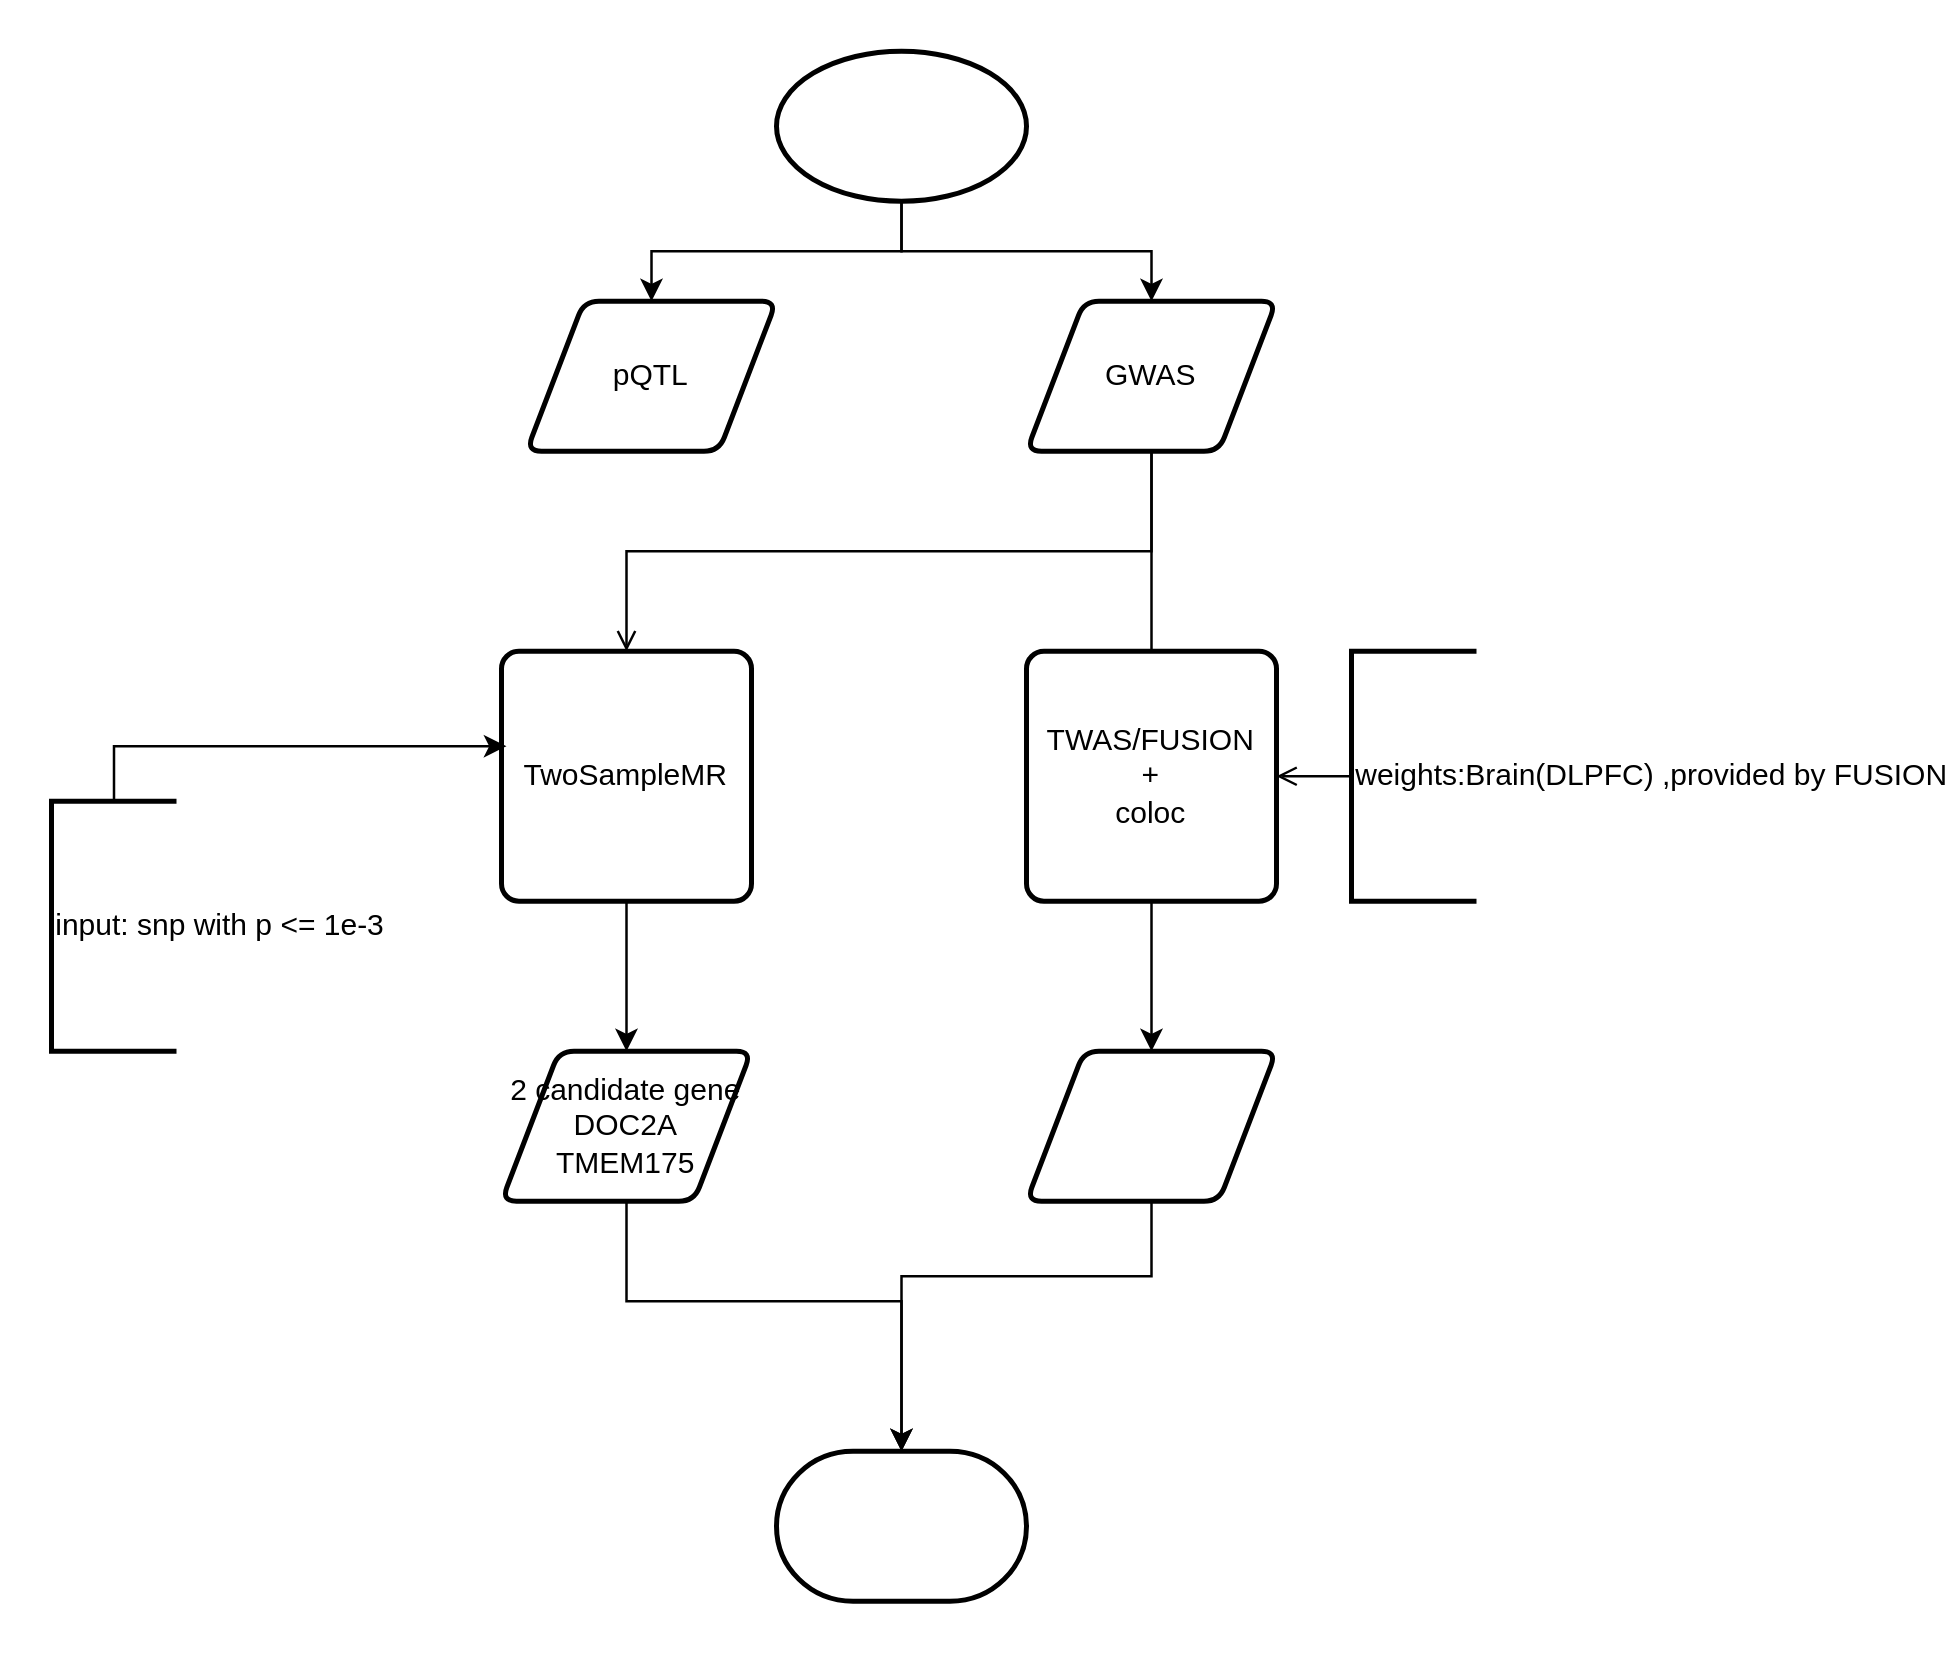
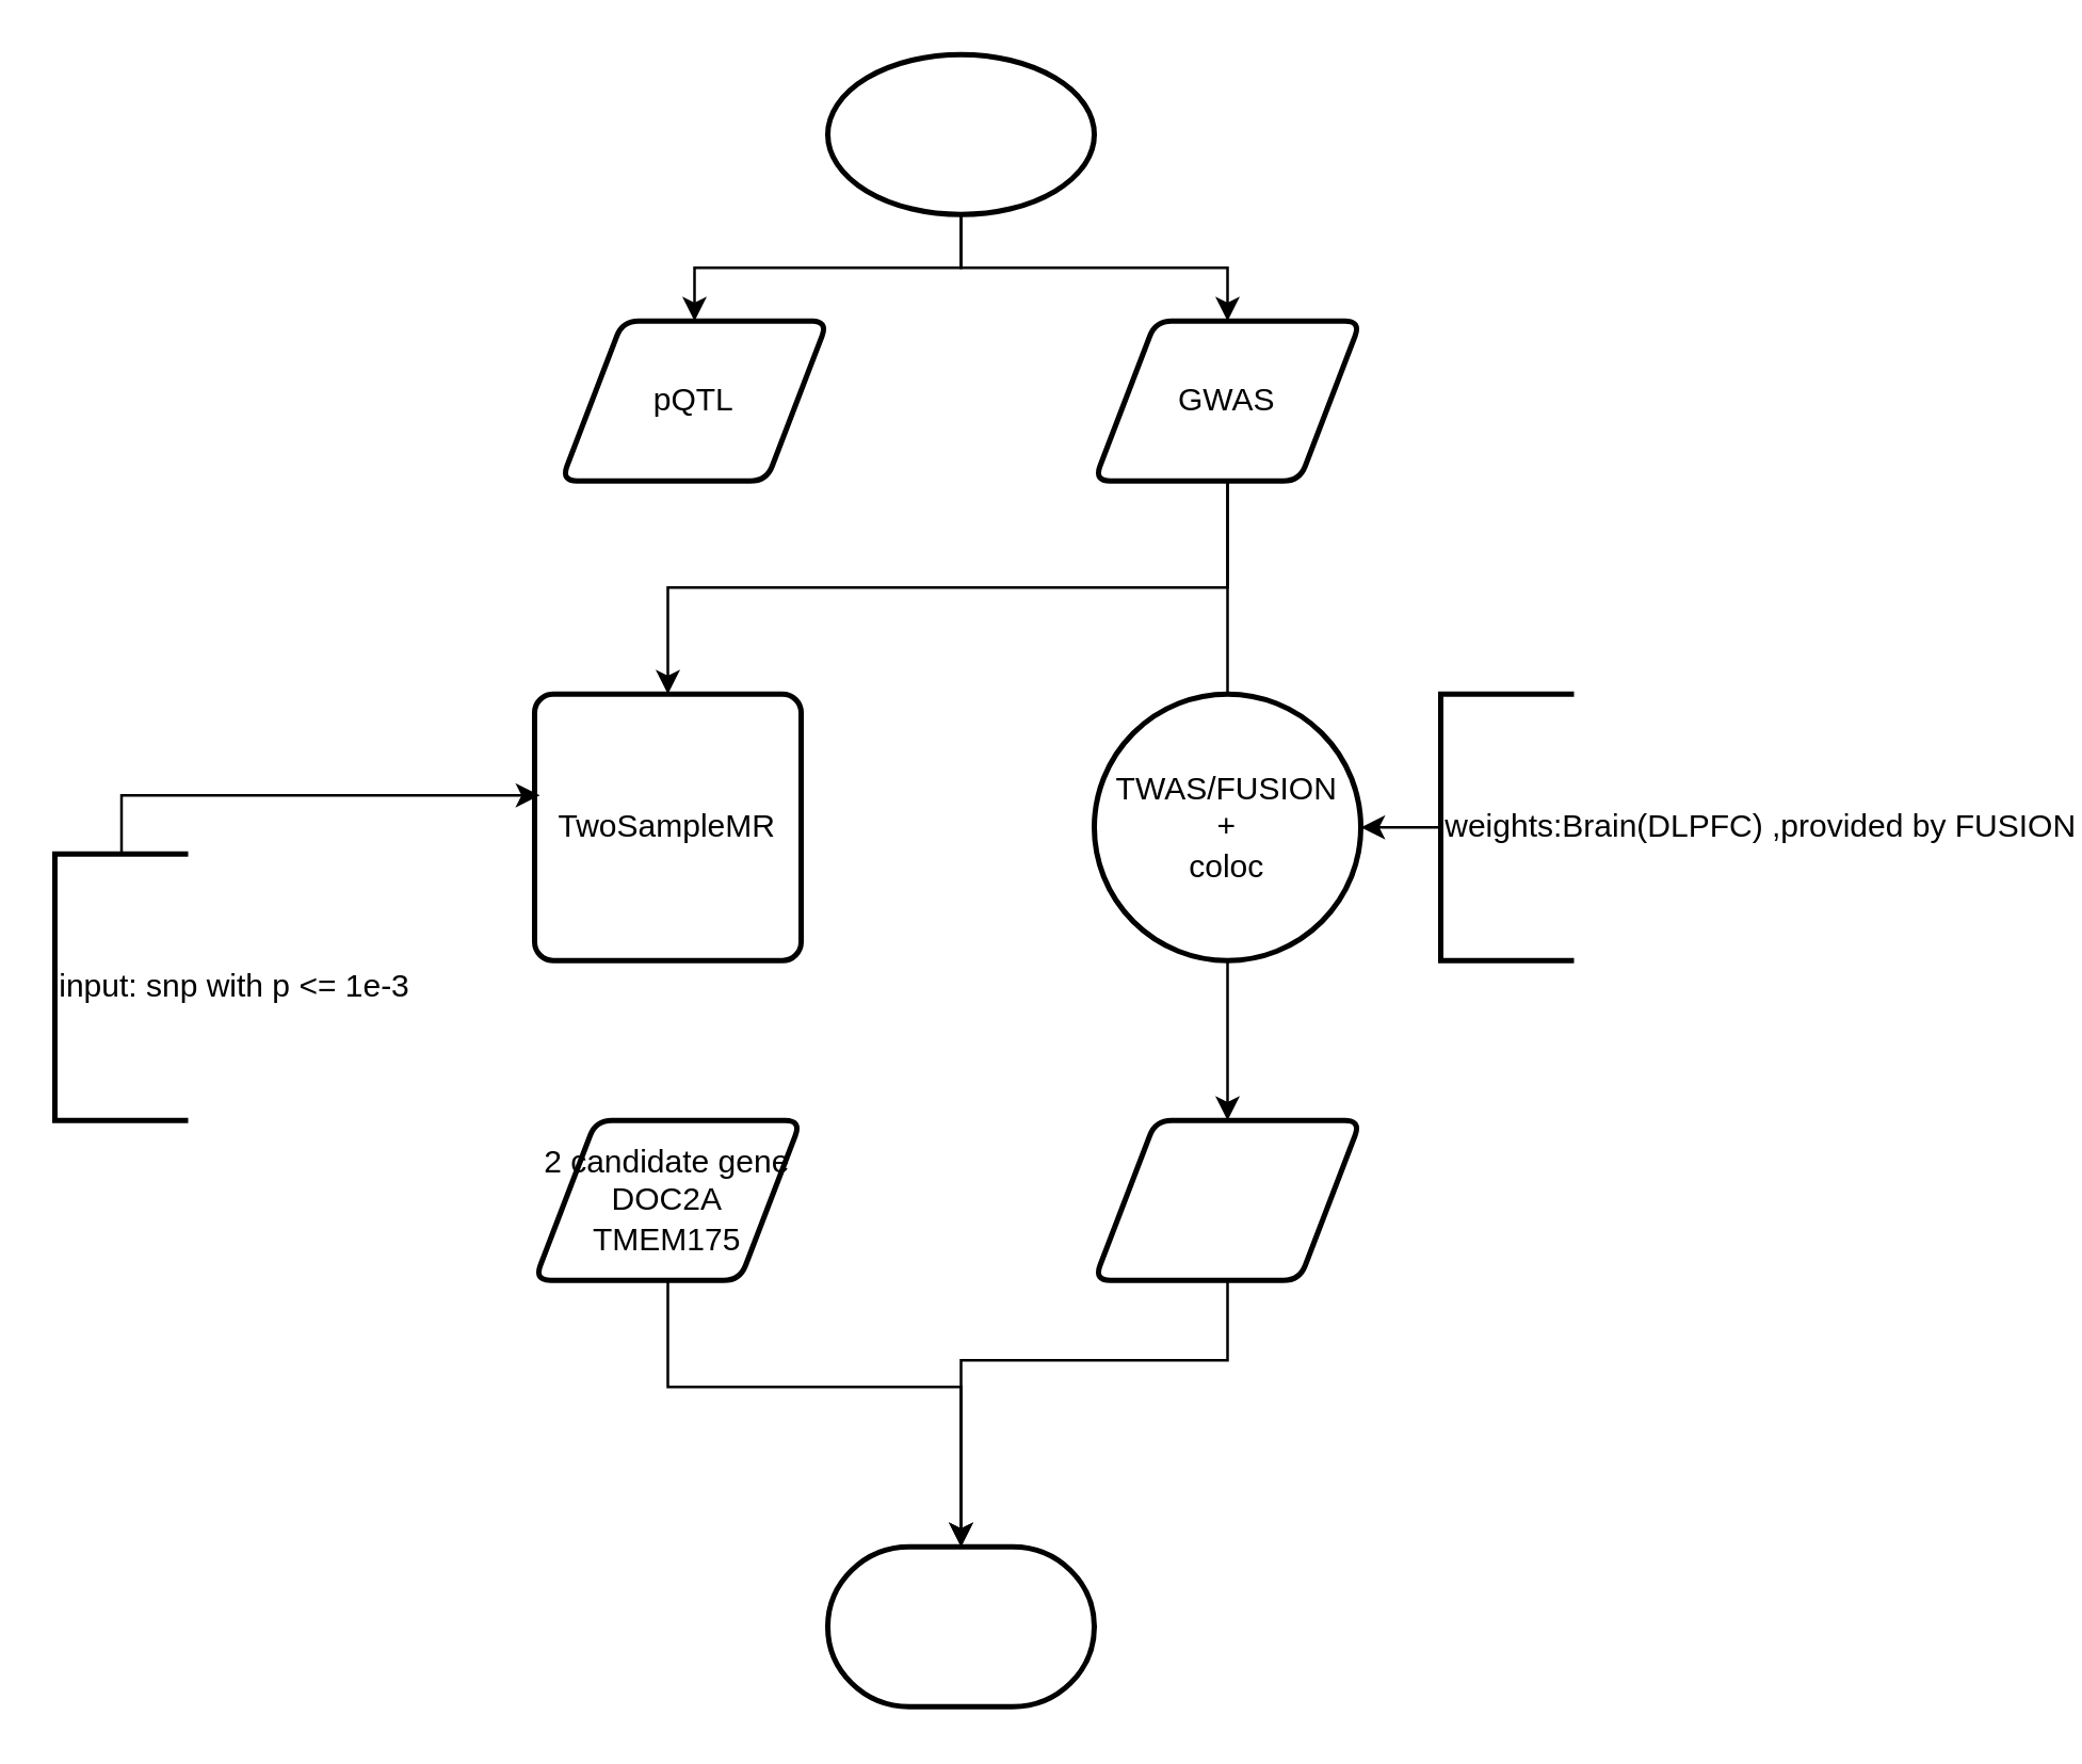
  <mxCell id="0" />
  <mxCell id="1" parent="0" />
  <mxCell id="2" style="edgeStyle=orthogonalEdgeStyle;rounded=0;orthogonalLoop=1;jettySize=auto;html=1;" edge="1" parent="1" source="4" target="5"><mxGeometry relative="1" as="geometry" /></mxCell>
  <mxCell id="3" style="edgeStyle=orthogonalEdgeStyle;rounded=0;orthogonalLoop=1;jettySize=auto;html=1;" edge="1" parent="1" source="4" target="8"><mxGeometry relative="1" as="geometry" /></mxCell>
  <mxCell id="4" value="" style="strokeWidth=2;html=1;shape=mxgraph.flowchart.start_1;whiteSpace=wrap;" vertex="1" parent="1"><mxGeometry x="310" y="20" width="100" height="60" as="geometry" /></mxCell>
  <mxCell id="5" value="pQTL" style="shape=parallelogram;html=1;strokeWidth=2;perimeter=parallelogramPerimeter;whiteSpace=wrap;rounded=1;arcSize=12;size=0.23;" vertex="1" parent="1"><mxGeometry x="210" y="120" width="100" height="60" as="geometry" /></mxCell>
  <mxCell id="6" style="edgeStyle=orthogonalEdgeStyle;rounded=0;orthogonalLoop=1;jettySize=auto;html=1;entryX=0.5;entryY=0;entryDx=0;entryDy=0;endArrow=none;" edge="1" parent="1" source="8" target="12"><mxGeometry relative="1" as="geometry" /></mxCell>
- <mxCell id="7" style="edgeStyle=orthogonalEdgeStyle;rounded=0;orthogonalLoop=1;jettySize=auto;html=1;entryX=0.5;entryY=0;entryDx=0;entryDy=0;exitX=0.5;exitY=1;exitDx=0;exitDy=0;endArrow=open;" edge="1" parent="1" source="8" target="16"><mxGeometry relative="1" as="geometry"><mxPoint x="330" y="230" as="targetPoint" /><Array as="points"><mxPoint x="460" y="220" /><mxPoint x="250" y="220" /></Array></mxGeometry></mxCell>
+ <mxCell id="7" style="edgeStyle=orthogonalEdgeStyle;rounded=0;orthogonalLoop=1;jettySize=auto;html=1;entryX=0.5;entryY=0;entryDx=0;entryDy=0;exitX=0.5;exitY=1;exitDx=0;exitDy=0;" edge="1" parent="1" source="8" target="16"><mxGeometry relative="1" as="geometry"><mxPoint x="330" y="230" as="targetPoint" /><Array as="points"><mxPoint x="460" y="220" /><mxPoint x="250" y="220" /></Array></mxGeometry></mxCell>
  <mxCell id="8" value="GWAS" style="shape=parallelogram;html=1;strokeWidth=2;perimeter=parallelogramPerimeter;whiteSpace=wrap;rounded=1;arcSize=12;size=0.23;" vertex="1" parent="1"><mxGeometry x="410" y="120" width="100" height="60" as="geometry" /></mxCell>
  <mxCell id="9" style="edgeStyle=orthogonalEdgeStyle;rounded=0;orthogonalLoop=1;jettySize=auto;html=1;entryX=0.5;entryY=0;entryDx=0;entryDy=0;entryPerimeter=0;" edge="1" parent="1" source="10" target="21"><mxGeometry relative="1" as="geometry"><mxPoint x="360" y="580" as="targetPoint" /><Array as="points"><mxPoint x="460" y="510" /><mxPoint x="360" y="510" /></Array></mxGeometry></mxCell>
  <mxCell id="10" value="" style="shape=parallelogram;html=1;strokeWidth=2;perimeter=parallelogramPerimeter;whiteSpace=wrap;rounded=1;arcSize=12;size=0.23;" vertex="1" parent="1"><mxGeometry x="410" y="420" width="100" height="60" as="geometry" /></mxCell>
  <mxCell id="11" style="edgeStyle=orthogonalEdgeStyle;rounded=0;orthogonalLoop=1;jettySize=auto;html=1;entryX=0.5;entryY=0;entryDx=0;entryDy=0;" edge="1" parent="1" source="12" target="10"><mxGeometry relative="1" as="geometry" /></mxCell>
- <mxCell id="12" value="TWAS/FUSION&lt;br&gt;+&lt;br&gt;coloc" style="rounded=1;whiteSpace=wrap;html=1;absoluteArcSize=1;arcSize=14;strokeWidth=2;" vertex="1" parent="1"><mxGeometry x="410" y="260" width="100" height="100" as="geometry" /></mxCell>
- <mxCell id="13" style="edgeStyle=orthogonalEdgeStyle;rounded=0;orthogonalLoop=1;jettySize=auto;html=1;entryX=1;entryY=0.5;entryDx=0;entryDy=0;endArrow=open;" edge="1" parent="1" source="14" target="12"><mxGeometry relative="1" as="geometry" /></mxCell>
+ <mxCell id="12" value="TWAS/FUSION&lt;br&gt;+&lt;br&gt;coloc" style="ellipse;whiteSpace=wrap;html=1;absoluteArcSize=1;arcSize=14;strokeWidth=2;" vertex="1" parent="1"><mxGeometry x="410" y="260" width="100" height="100" as="geometry" /></mxCell>
+ <mxCell id="13" style="edgeStyle=orthogonalEdgeStyle;rounded=0;orthogonalLoop=1;jettySize=auto;html=1;entryX=1;entryY=0.5;entryDx=0;entryDy=0;" edge="1" parent="1" source="14" target="12"><mxGeometry relative="1" as="geometry" /></mxCell>
  <mxCell id="14" value="weights:Brain(DLPFC) ,provided by FUSION" style="strokeWidth=2;html=1;shape=mxgraph.flowchart.annotation_1;align=left;pointerEvents=1;" vertex="1" parent="1"><mxGeometry x="540" y="260" width="50" height="100" as="geometry" /></mxCell>
- <mxCell id="15" style="edgeStyle=orthogonalEdgeStyle;rounded=0;orthogonalLoop=1;jettySize=auto;html=1;" edge="1" parent="1" source="16" target="18"><mxGeometry relative="1" as="geometry" /></mxCell>
  <mxCell id="16" value="TwoSampleMR" style="rounded=1;whiteSpace=wrap;html=1;absoluteArcSize=1;arcSize=14;strokeWidth=2;" vertex="1" parent="1"><mxGeometry x="200" y="260" width="100" height="100" as="geometry" /></mxCell>
  <mxCell id="17" style="edgeStyle=orthogonalEdgeStyle;rounded=0;orthogonalLoop=1;jettySize=auto;html=1;" edge="1" parent="1" source="18" target="21"><mxGeometry relative="1" as="geometry"><Array as="points"><mxPoint x="250" y="520" /><mxPoint x="360" y="520" /></Array></mxGeometry></mxCell>
  <mxCell id="18" value="2 candidate gene&lt;br&gt;DOC2A&lt;br&gt;TMEM175" style="shape=parallelogram;html=1;strokeWidth=2;perimeter=parallelogramPerimeter;whiteSpace=wrap;rounded=1;arcSize=12;size=0.23;" vertex="1" parent="1"><mxGeometry x="200" y="420" width="100" height="60" as="geometry" /></mxCell>
  <mxCell id="19" style="edgeStyle=orthogonalEdgeStyle;rounded=0;orthogonalLoop=1;jettySize=auto;html=1;exitX=0.5;exitY=0;exitDx=0;exitDy=0;exitPerimeter=0;entryX=0.02;entryY=0.38;entryDx=0;entryDy=0;entryPerimeter=0;" edge="1" parent="1" source="20" target="16"><mxGeometry relative="1" as="geometry" /></mxCell>
  <mxCell id="20" value="input: snp with p &amp;lt;= 1e-3" style="strokeWidth=2;html=1;shape=mxgraph.flowchart.annotation_1;align=left;pointerEvents=1;" vertex="1" parent="1"><mxGeometry x="20" y="320" width="50" height="100" as="geometry" /></mxCell>
  <mxCell id="21" value="" style="strokeWidth=2;html=1;shape=mxgraph.flowchart.terminator;whiteSpace=wrap;" vertex="1" parent="1"><mxGeometry x="310" y="580" width="100" height="60" as="geometry" /></mxCell>
